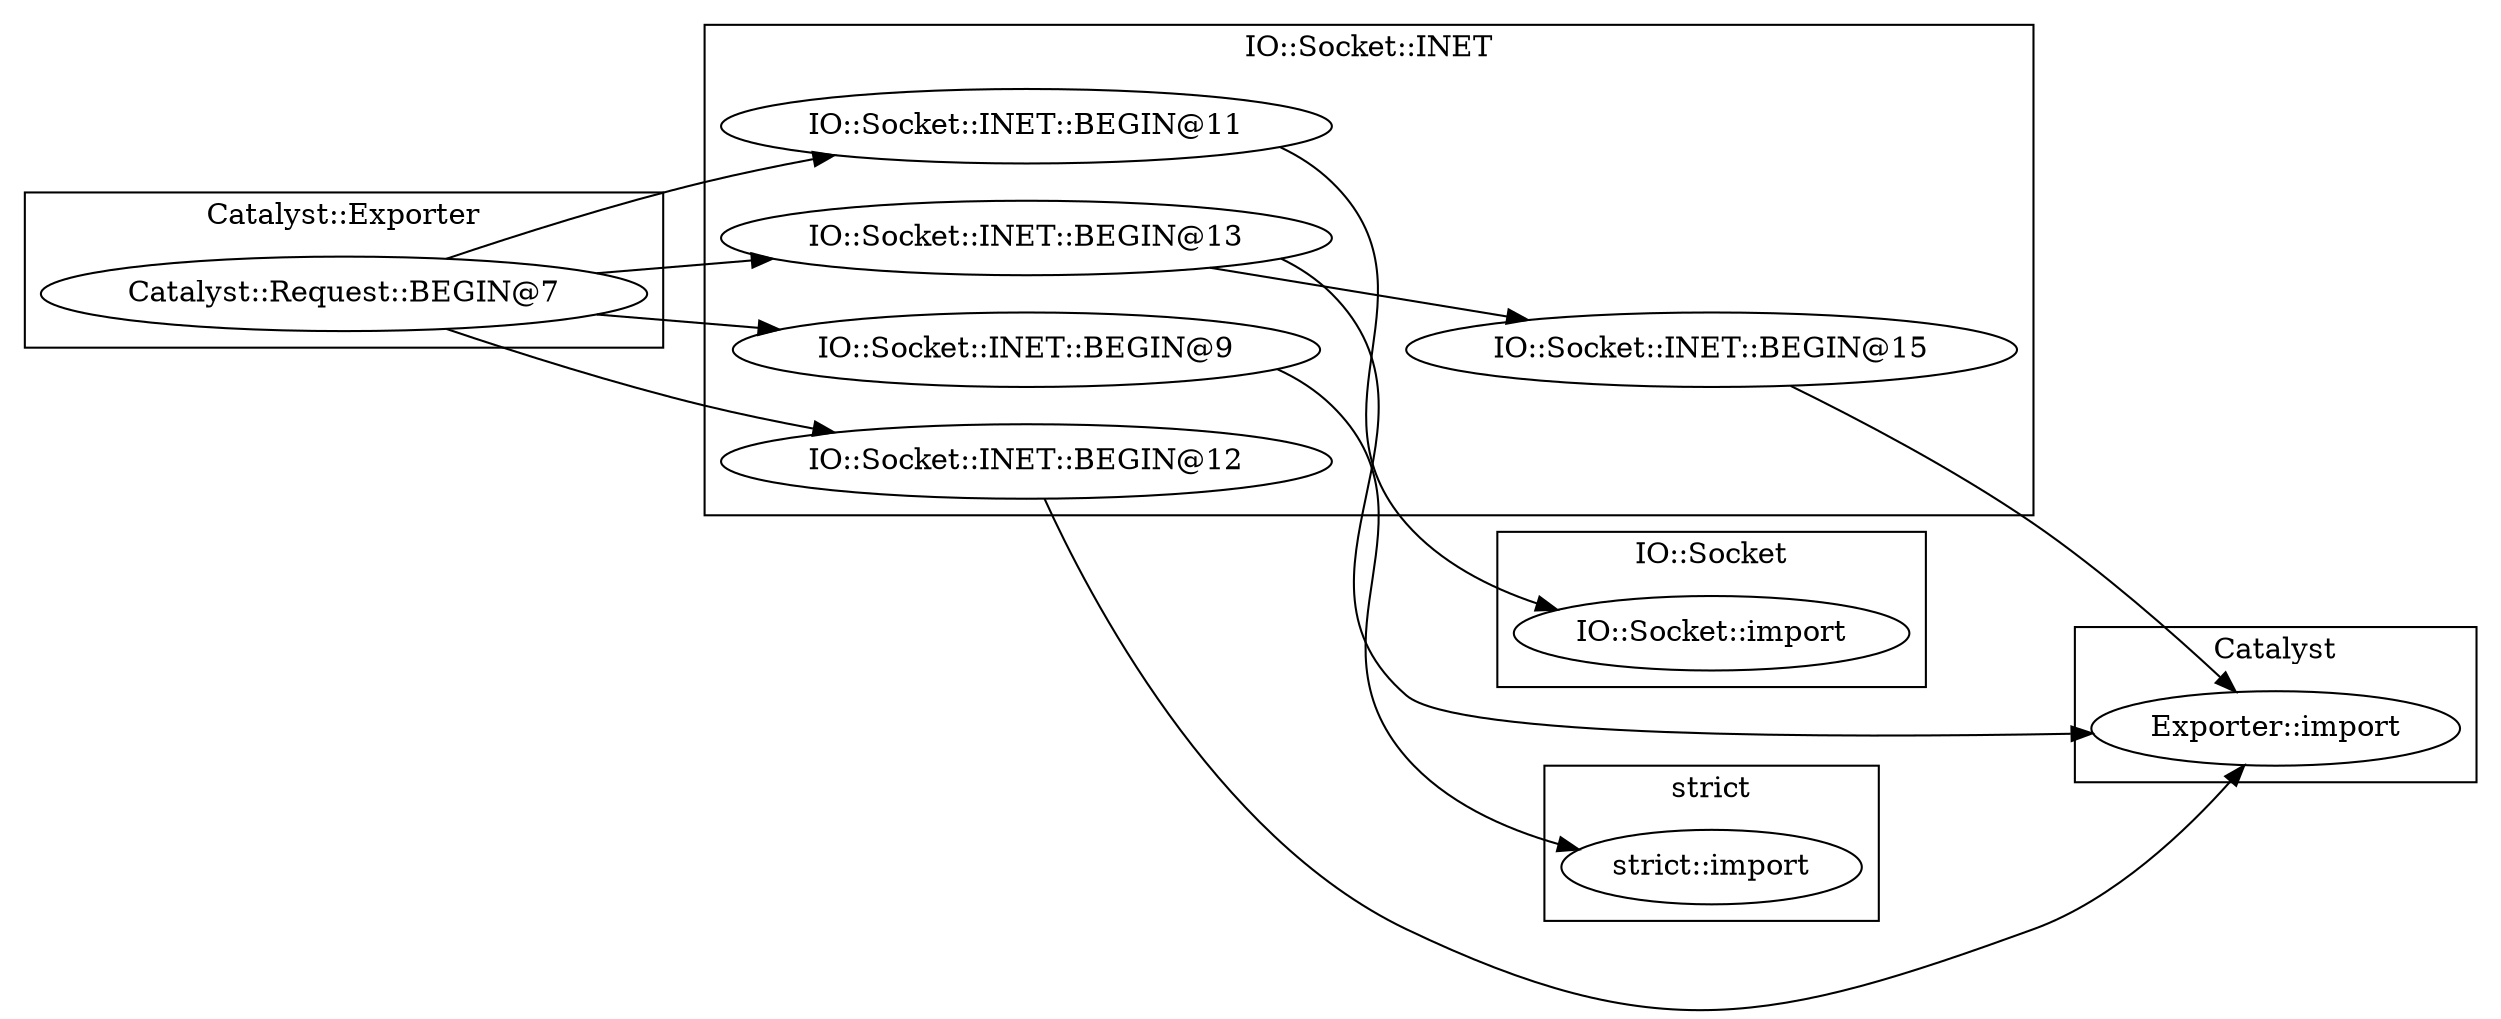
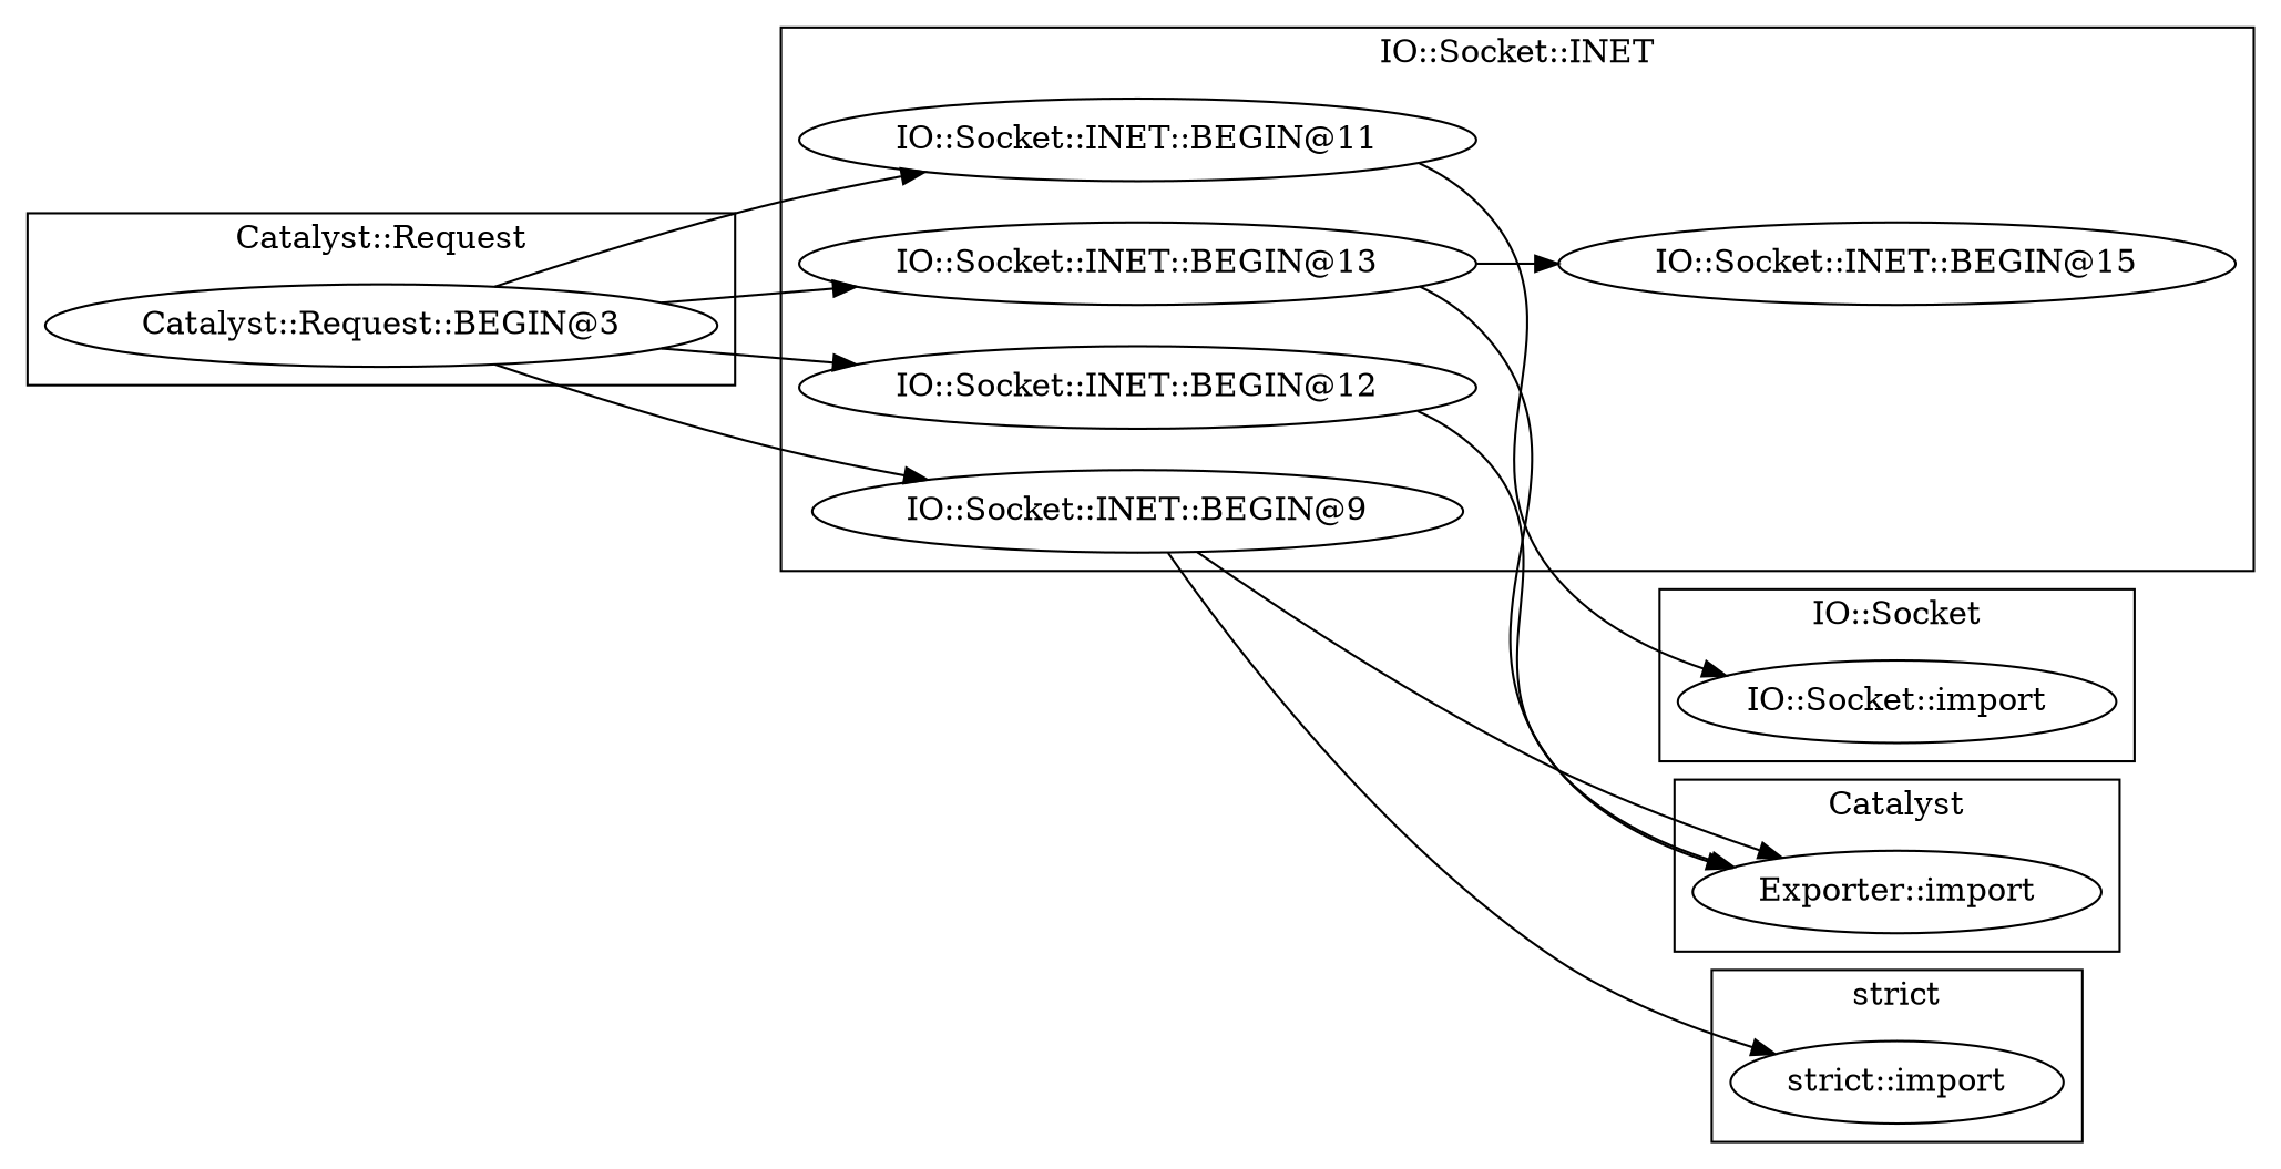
  digraph {
    rankdir=LR
    "IO::Socket::import"
-   "Catalyst::Request::BEGIN@3" [label="Catalyst::Request::BEGIN@7"]
+   "Catalyst::Request::BEGIN@3"
    "Exporter::import"
    "IO::Socket::INET::BEGIN@11"
    "IO::Socket::INET::BEGIN@13"
    "IO::Socket::INET::BEGIN@9"
    "IO::Socket::INET::BEGIN@15"
    "IO::Socket::INET::BEGIN@12"
    "strict::import"
    subgraph cluster_1 {
      label="IO::Socket"
      "IO::Socket::import"
    }
    subgraph cluster_2 {
-     label="Catalyst::Exporter"
+     label="Catalyst::Request"
      "Catalyst::Request::BEGIN@3"
    }
    subgraph cluster_3 {
      label=Catalyst
      "Exporter::import"
    }
    subgraph cluster_4 {
      label="IO::Socket::INET"
      "IO::Socket::INET::BEGIN@11"
      "IO::Socket::INET::BEGIN@13"
      "IO::Socket::INET::BEGIN@9"
      "IO::Socket::INET::BEGIN@15"
      "IO::Socket::INET::BEGIN@12"
    }
    subgraph cluster_5 {
      label="strict"
      "strict::import"
    }
    "Catalyst::Request::BEGIN@3" -> "IO::Socket::INET::BEGIN@11"
    "Catalyst::Request::BEGIN@3" -> "IO::Socket::INET::BEGIN@13"
    "Catalyst::Request::BEGIN@3" -> "IO::Socket::INET::BEGIN@9"
    "Catalyst::Request::BEGIN@3" -> "IO::Socket::INET::BEGIN@12"
    "IO::Socket::INET::BEGIN@11" -> "IO::Socket::import"
    "IO::Socket::INET::BEGIN@13" -> "Exporter::import"
    "IO::Socket::INET::BEGIN@13" -> "IO::Socket::INET::BEGIN@15"
    "IO::Socket::INET::BEGIN@9" -> "strict::import"
-   "IO::Socket::INET::BEGIN@15" -> "Exporter::import"
+   "IO::Socket::INET::BEGIN@9" -> "Exporter::import"
    "IO::Socket::INET::BEGIN@12" -> "Exporter::import"
  }
